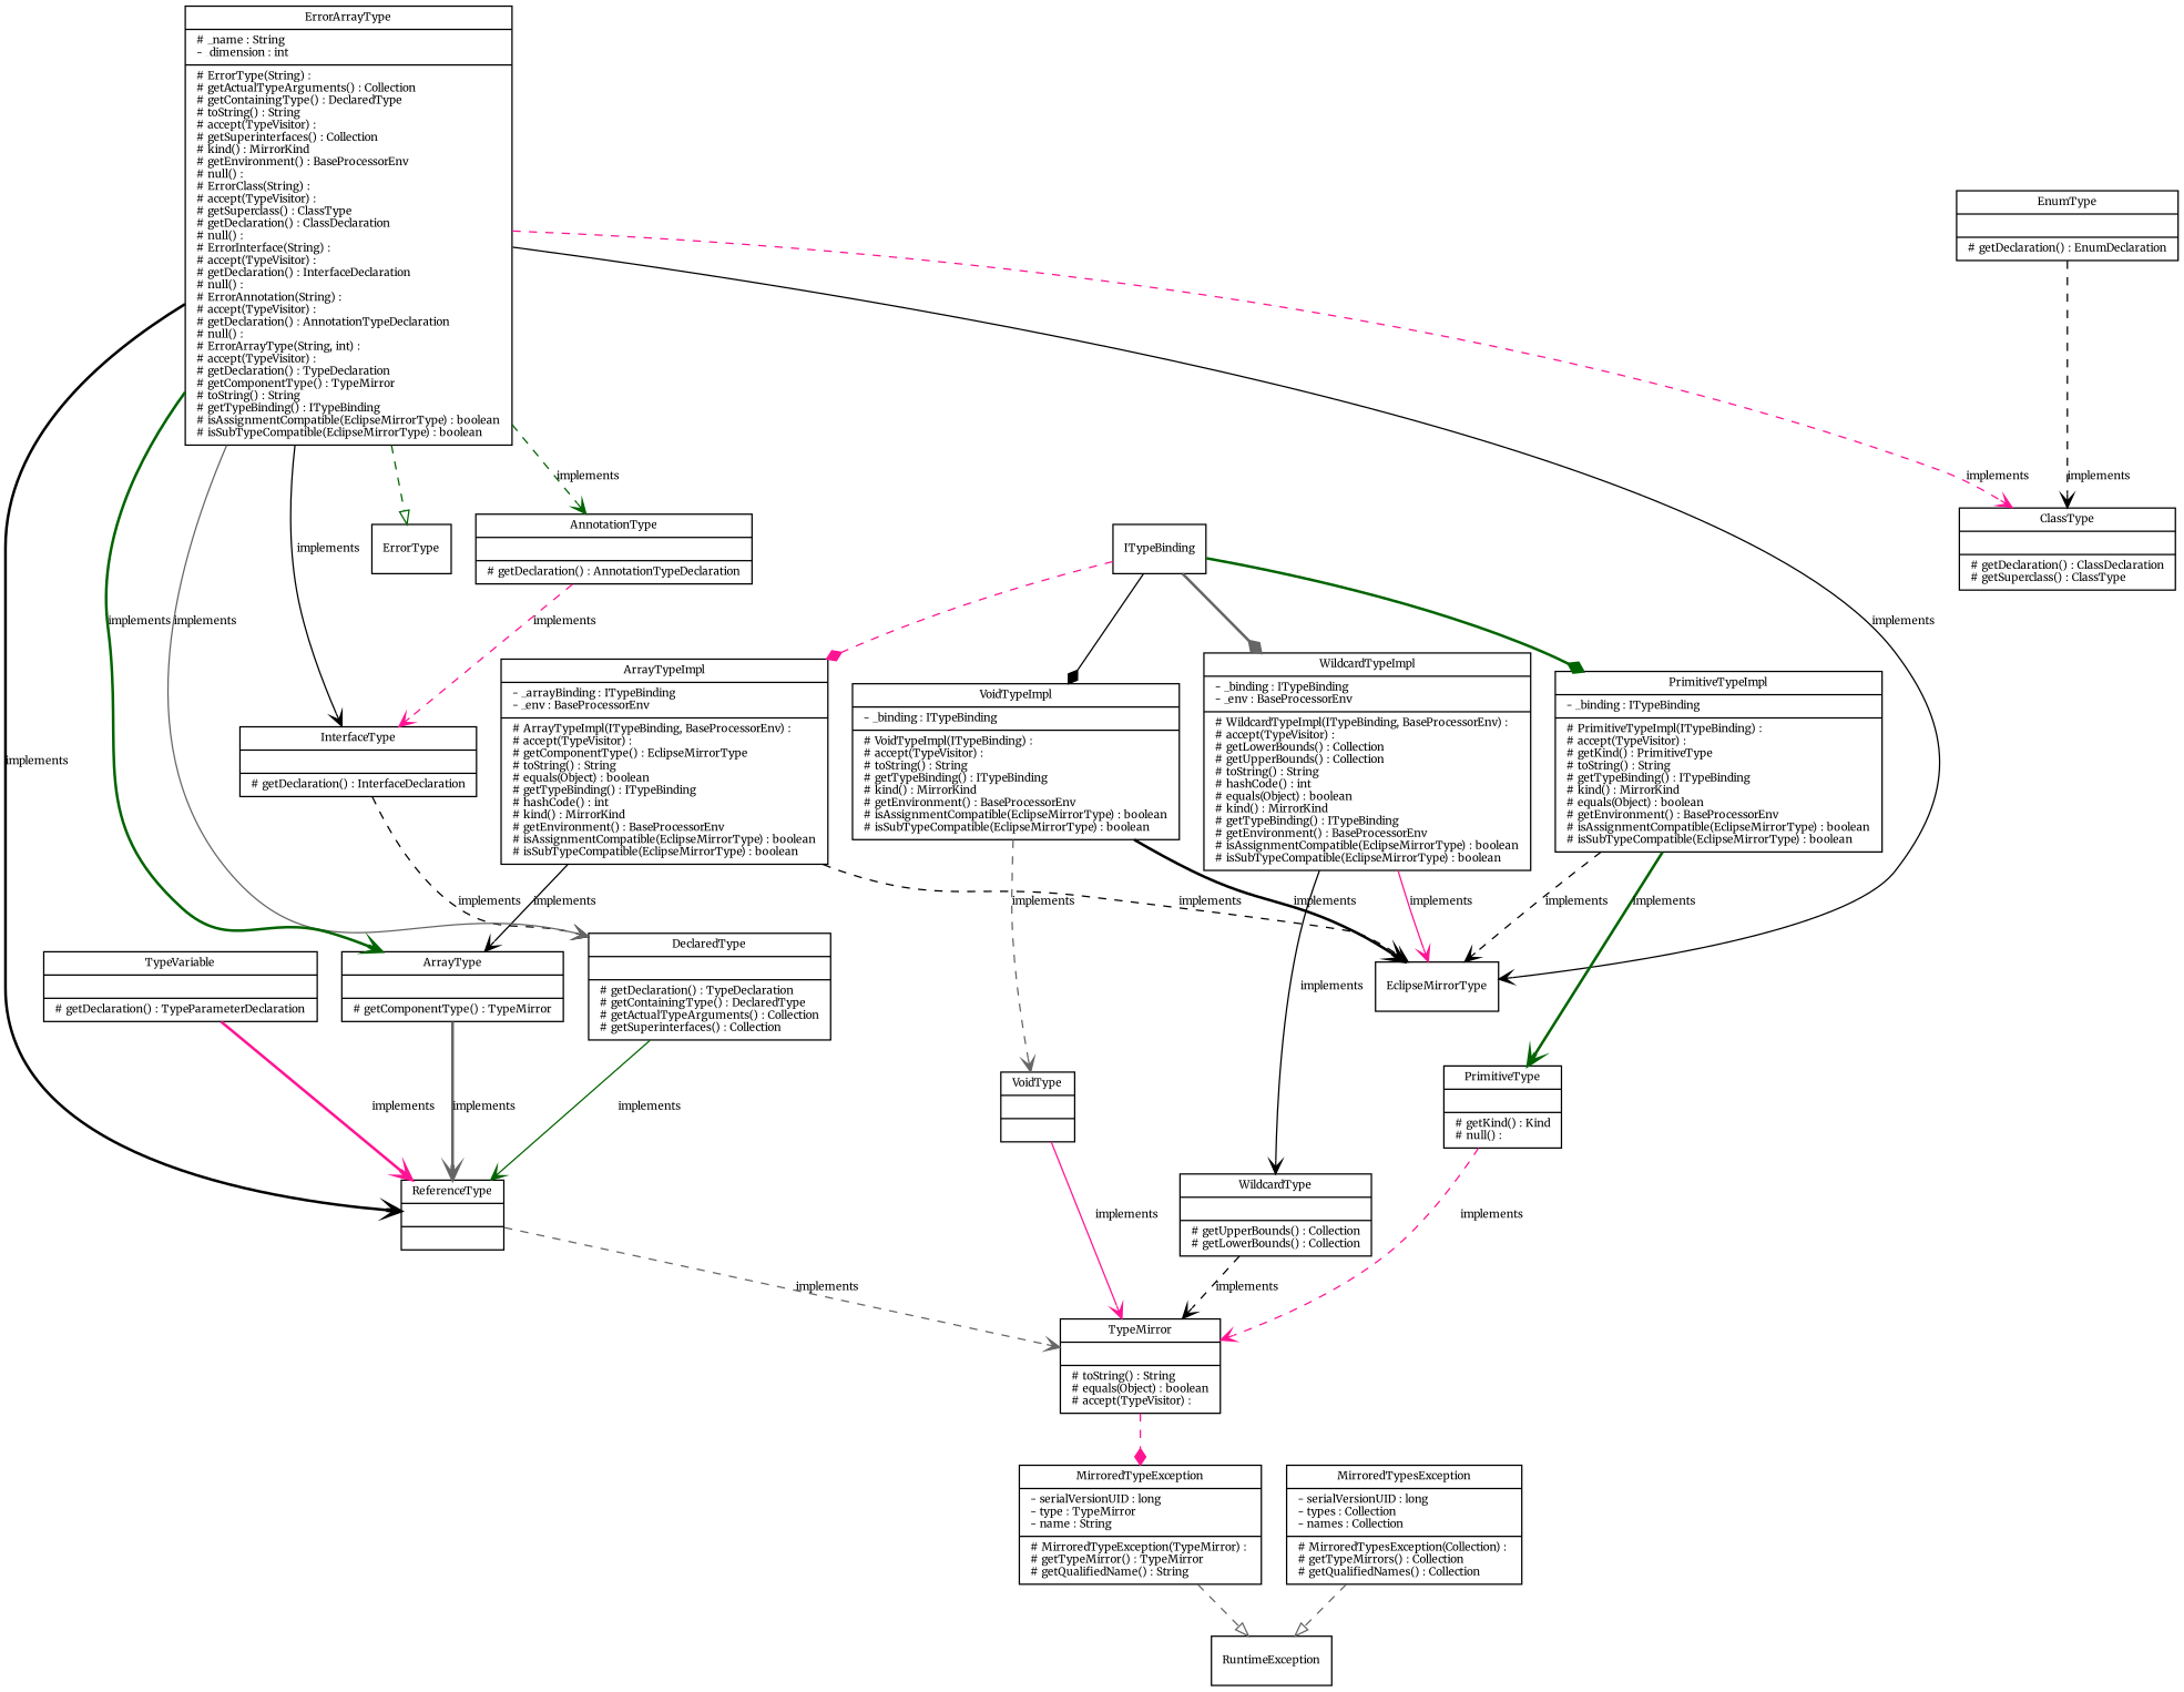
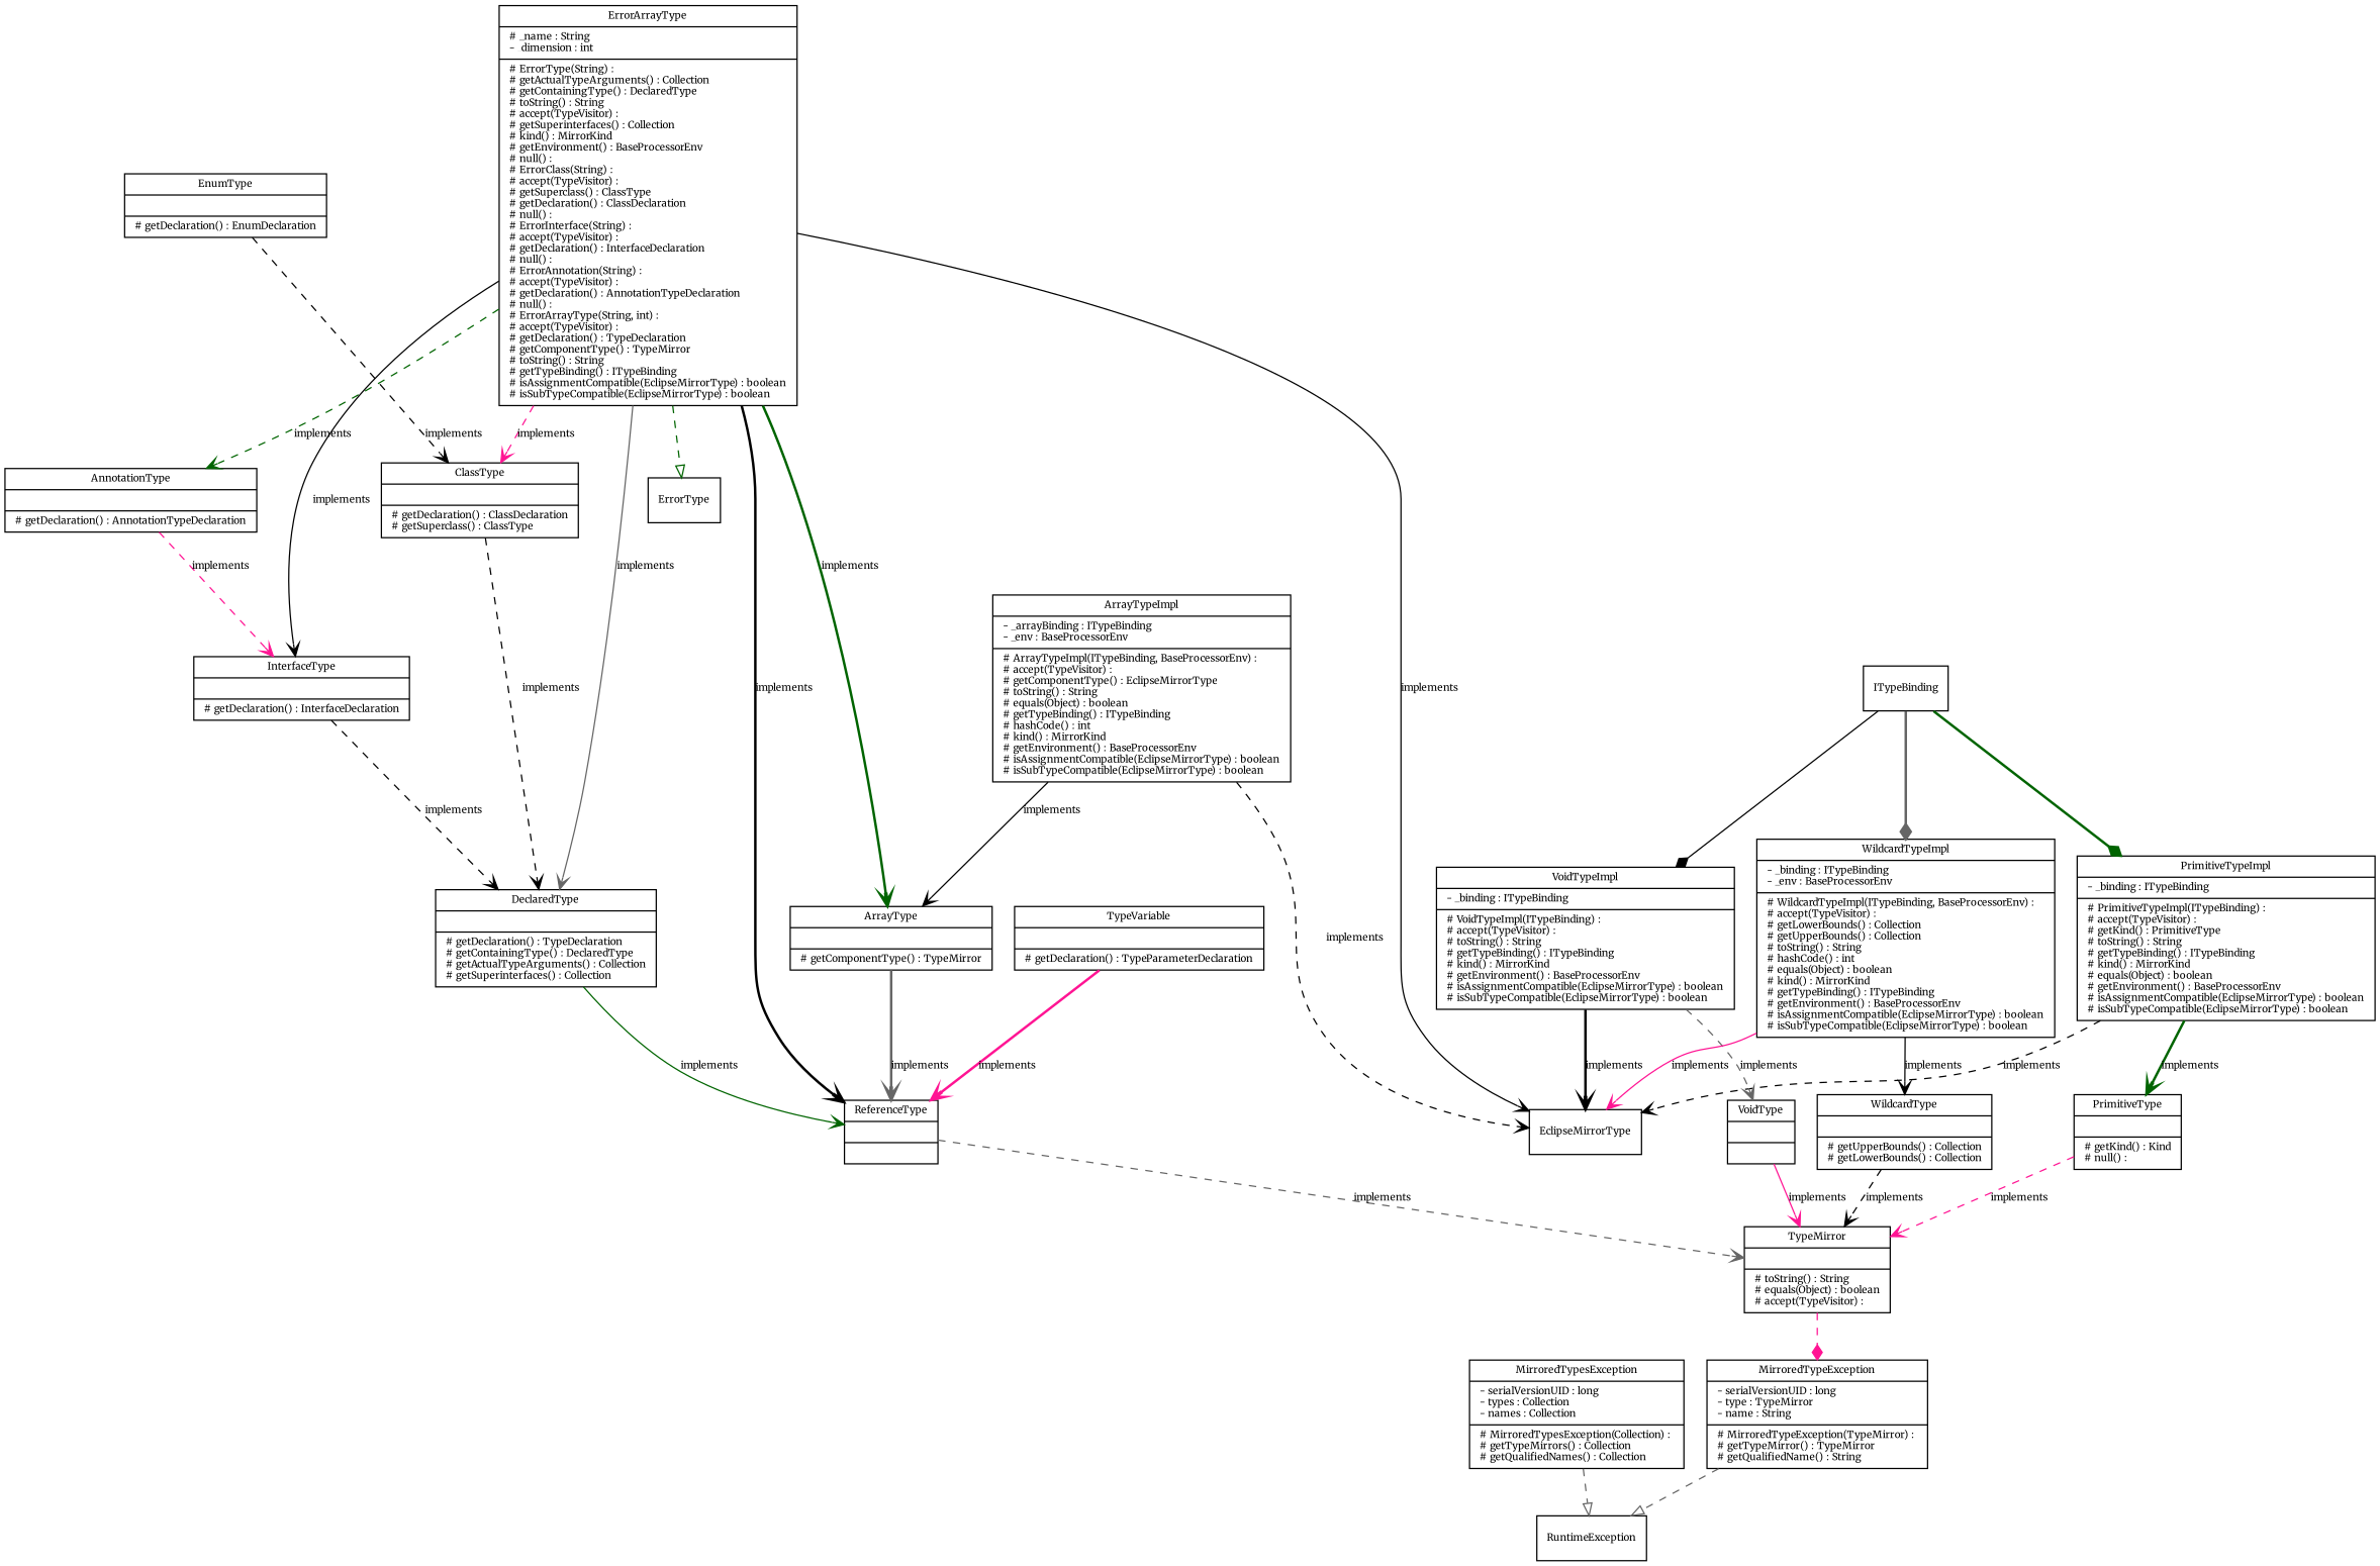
  digraph {
    fontname=Merriweather
    fontsize=8
    node [fontname=Merriweather fontsize=8 shape=record]
    edge [arrowhead=vee color=black fontname=Merriweather fontsize=8 style=dashed]
    n1 [label="{AnnotationType||# getDeclaration() : AnnotationTypeDeclaration\l}"]
    n2 [label="{InterfaceType||# getDeclaration() : InterfaceDeclaration\l}"]
    n3 [label="{DeclaredType||# getDeclaration() : TypeDeclaration\l# getContainingType() : DeclaredType\l# getActualTypeArguments() : Collection\l# getSuperinterfaces() : Collection\l}"]
    n4 [label="{ArrayType||# getComponentType() : TypeMirror\l}"]
    n5 [label="{ReferenceType||}"]
    n6 [label="{TypeMirror||# toString() : String\l# equals(Object) : boolean\l# accept(TypeVisitor) : \l}"]
    n7 [label="{ClassType||# getDeclaration() : ClassDeclaration\l# getSuperclass() : ClassType\l}"]
    n8 [label="{EnumType||# getDeclaration() : EnumDeclaration\l}"]
    n9 [label="{MirroredTypeException|- serialVersionUID : long\l- type : TypeMirror\l- name : String\l|# MirroredTypeException(TypeMirror) : \l# getTypeMirror() : TypeMirror\l# getQualifiedName() : String\l}"]
    RuntimeException
    n11 [label="{MirroredTypesException|- serialVersionUID : long\l- types : Collection\l- names : Collection\l|# MirroredTypesException(Collection) : \l# getTypeMirrors() : Collection\l# getQualifiedNames() : Collection\l}"]
    n12 [label="{PrimitiveType||# getKind() : Kind\l# null() : \l}"]
    n13 [label="{TypeVariable||# getDeclaration() : TypeParameterDeclaration\l}"]
    n14 [label="{VoidType||}"]
    n15 [label="{WildcardType||# getUpperBounds() : Collection\l# getLowerBounds() : Collection\l}"]
    n16 [label="{ArrayTypeImpl|- _arrayBinding : ITypeBinding\l- _env : BaseProcessorEnv\l|# ArrayTypeImpl(ITypeBinding, BaseProcessorEnv) : \l# accept(TypeVisitor) : \l# getComponentType() : EclipseMirrorType\l# toString() : String\l# equals(Object) : boolean\l# getTypeBinding() : ITypeBinding\l# hashCode() : int\l# kind() : MirrorKind\l# getEnvironment() : BaseProcessorEnv\l# isAssignmentCompatible(EclipseMirrorType) : boolean\l# isSubTypeCompatible(EclipseMirrorType) : boolean\l}"]
    EclipseMirrorType
    n18 [label="{ErrorArrayType|# _name : String\l- _dimension : int\l|# ErrorType(String) : \l# getActualTypeArguments() : Collection\l# getContainingType() : DeclaredType\l# toString() : String\l# accept(TypeVisitor) : \l# getSuperinterfaces() : Collection\l# kind() : MirrorKind\l# getEnvironment() : BaseProcessorEnv\l# null() : \l# ErrorClass(String) : \l# accept(TypeVisitor) : \l# getSuperclass() : ClassType\l# getDeclaration() : ClassDeclaration\l# null() : \l# ErrorInterface(String) : \l# accept(TypeVisitor) : \l# getDeclaration() : InterfaceDeclaration\l# null() : \l# ErrorAnnotation(String) : \l# accept(TypeVisitor) : \l# getDeclaration() : AnnotationTypeDeclaration\l# null() : \l# ErrorArrayType(String, int) : \l# accept(TypeVisitor) : \l# getDeclaration() : TypeDeclaration\l# getComponentType() : TypeMirror\l# toString() : String\l# getTypeBinding() : ITypeBinding\l# isAssignmentCompatible(EclipseMirrorType) : boolean\l# isSubTypeCompatible(EclipseMirrorType) : boolean\l}"]
    ErrorType
    n20 [label="{PrimitiveTypeImpl|- _binding : ITypeBinding\l|# PrimitiveTypeImpl(ITypeBinding) : \l# accept(TypeVisitor) : \l# getKind() : PrimitiveType\l# toString() : String\l# getTypeBinding() : ITypeBinding\l# kind() : MirrorKind\l# equals(Object) : boolean\l# getEnvironment() : BaseProcessorEnv\l# isAssignmentCompatible(EclipseMirrorType) : boolean\l# isSubTypeCompatible(EclipseMirrorType) : boolean\l}"]
    n21 [label="{VoidTypeImpl|- _binding : ITypeBinding\l|# VoidTypeImpl(ITypeBinding) : \l# accept(TypeVisitor) : \l# toString() : String\l# getTypeBinding() : ITypeBinding\l# kind() : MirrorKind\l# getEnvironment() : BaseProcessorEnv\l# isAssignmentCompatible(EclipseMirrorType) : boolean\l# isSubTypeCompatible(EclipseMirrorType) : boolean\l}"]
    n22 [label="{WildcardTypeImpl|- _binding : ITypeBinding\l- _env : BaseProcessorEnv\l|# WildcardTypeImpl(ITypeBinding, BaseProcessorEnv) : \l# accept(TypeVisitor) : \l# getLowerBounds() : Collection\l# getUpperBounds() : Collection\l# toString() : String\l# hashCode() : int\l# equals(Object) : boolean\l# kind() : MirrorKind\l# getTypeBinding() : ITypeBinding\l# getEnvironment() : BaseProcessorEnv\l# isAssignmentCompatible(EclipseMirrorType) : boolean\l# isSubTypeCompatible(EclipseMirrorType) : boolean\l}"]
    ITypeBinding
    n1 -> n2 [color=deeppink label=implements]
    n2 -> n3 [label=implements]
    n3 -> n5 [color=darkgreen label=implements style=solid]
    n4 -> n5 [color=gray40 label=implements style=bold]
    n5 -> n6 [color=gray40 label=implements]
    n6 -> n9 [arrowhead=diamond color=deeppink]
+   n7 -> n3 [label=implements]
    n8 -> n7 [label=implements]
    n9 -> RuntimeException [arrowhead=empty color=gray40]
    n11 -> RuntimeException [arrowhead=empty color=gray40]
    n12 -> n6 [color=deeppink label=implements]
    n13 -> n5 [color=deeppink label=implements style=bold]
    n14 -> n6 [color=deeppink label=implements style=solid]
    n15 -> n6 [label=implements]
    n16 -> n4 [label=implements style=solid]
    n16 -> EclipseMirrorType [label=implements]
    n18 -> n1 [color=darkgreen label=implements]
    n18 -> n2 [label=implements style=solid]
    n18 -> n3 [color=gray40 label=implements style=solid]
    n18 -> n4 [color=darkgreen label=implements style=bold]
    n18 -> n5 [label=implements style=bold]
    n18 -> n7 [color=deeppink label=implements]
    n18 -> EclipseMirrorType [label=implements style=solid]
    n18 -> ErrorType [arrowhead=empty color=darkgreen]
    n20 -> n12 [color=darkgreen label=implements style=bold]
    n20 -> EclipseMirrorType [label=implements]
    n21 -> n14 [color=gray40 label=implements]
    n21 -> EclipseMirrorType [label=implements style=bold]
    n22 -> n15 [label=implements style=solid]
    n22 -> EclipseMirrorType [color=deeppink label=implements style=solid]
-   ITypeBinding -> n16 [arrowhead=diamond color=deeppink]
    ITypeBinding -> n20 [arrowhead=diamond color=darkgreen style=bold]
    ITypeBinding -> n21 [arrowhead=diamond style=solid]
    ITypeBinding -> n22 [arrowhead=diamond color=gray40 style=bold]
  }
